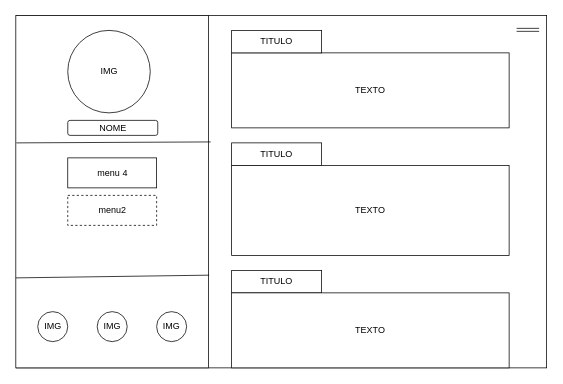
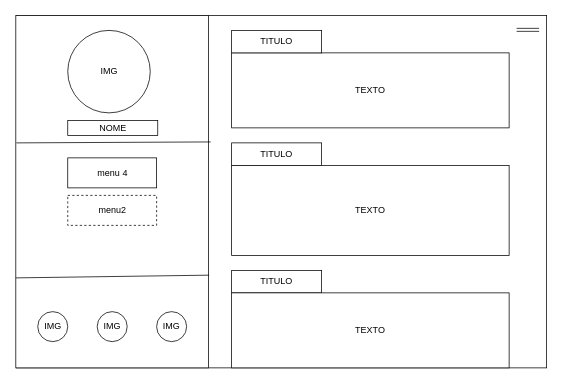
  <mxCell id="0" />
  <mxCell id="1" parent="0" />
  <mxCell id="2" value="" style="rounded=0;whiteSpace=wrap;html=1;" vertex="1" parent="1"><mxGeometry x="21" y="20" width="707" height="470" as="geometry" /></mxCell>
  <mxCell id="3" value="&lt;div&gt;&lt;br&gt;&lt;/div&gt;" style="rounded=0;whiteSpace=wrap;html=1;" vertex="1" parent="1"><mxGeometry x="20.25" y="20" width="257" height="470" as="geometry" /></mxCell>
  <mxCell id="4" value="IMG" style="ellipse;whiteSpace=wrap;html=1;aspect=fixed;" vertex="1" parent="1"><mxGeometry x="89.5" y="40" width="110" height="110" as="geometry" /></mxCell>
  <mxCell id="5" value="menu 4" style="rounded=0;whiteSpace=wrap;html=1;" vertex="1" parent="1"><mxGeometry x="89.5" y="210" width="118.5" height="40" as="geometry" /></mxCell>
  <mxCell id="6" value="menu2" style="rounded=0;whiteSpace=wrap;html=1;dashed=1;" vertex="1" parent="1"><mxGeometry x="89.5" y="260" width="118.5" height="40" as="geometry" /></mxCell>
  <mxCell id="7" value="IMG" style="ellipse;whiteSpace=wrap;html=1;aspect=fixed;" vertex="1" parent="1"><mxGeometry x="49.5" y="415" width="40" height="40" as="geometry" /></mxCell>
  <mxCell id="8" value="IMG" style="ellipse;whiteSpace=wrap;html=1;aspect=fixed;" vertex="1" parent="1"><mxGeometry x="128.75" y="415" width="40" height="40" as="geometry" /></mxCell>
  <mxCell id="9" value="IMG" style="ellipse;whiteSpace=wrap;html=1;aspect=fixed;" vertex="1" parent="1"><mxGeometry x="208" y="415" width="40" height="40" as="geometry" /></mxCell>
  <mxCell id="10" value="TEXTO" style="rounded=0;whiteSpace=wrap;html=1;" vertex="1" parent="1"><mxGeometry x="308" y="70" width="370" height="100" as="geometry" /></mxCell>
  <mxCell id="11" value="" style="endArrow=none;html=1;rounded=0;entryX=1.003;entryY=0.737;entryDx=0;entryDy=0;entryPerimeter=0;" edge="1" parent="1" target="3"><mxGeometry width="50" height="50" relative="1" as="geometry"><mxPoint x="20.25" y="370" as="sourcePoint" /><mxPoint x="70.25" y="320" as="targetPoint" /></mxGeometry></mxCell>
  <mxCell id="12" value="" style="endArrow=none;html=1;rounded=0;entryX=1.011;entryY=0.359;entryDx=0;entryDy=0;entryPerimeter=0;" edge="1" parent="1" target="3"><mxGeometry width="50" height="50" relative="1" as="geometry"><mxPoint x="21" y="190" as="sourcePoint" /><mxPoint x="71" y="140" as="targetPoint" /></mxGeometry></mxCell>
- <mxCell id="13" value="NOME" style="whiteSpace=wrap;html=1;rounded=1;" vertex="1" parent="1"><mxGeometry x="89.5" y="160" width="120" height="20" as="geometry" /></mxCell>
+ <mxCell id="13" value="NOME" style="rounded=0;whiteSpace=wrap;html=1;" vertex="1" parent="1"><mxGeometry x="89.5" y="160" width="120" height="20" as="geometry" /></mxCell>
  <mxCell id="14" value="TITULO" style="rounded=0;whiteSpace=wrap;html=1;" vertex="1" parent="1"><mxGeometry x="308" y="40" width="120" height="30" as="geometry" /></mxCell>
  <mxCell id="15" value="TITULO" style="rounded=0;whiteSpace=wrap;html=1;" vertex="1" parent="1"><mxGeometry x="308" y="190" width="120" height="30" as="geometry" /></mxCell>
  <mxCell id="16" value="TEXTO" style="rounded=0;whiteSpace=wrap;html=1;" vertex="1" parent="1"><mxGeometry x="308" y="220" width="370" height="120" as="geometry" /></mxCell>
  <mxCell id="17" value="TITULO" style="rounded=0;whiteSpace=wrap;html=1;" vertex="1" parent="1"><mxGeometry x="308" y="360" width="120" height="30" as="geometry" /></mxCell>
  <mxCell id="18" value="TEXTO" style="rounded=0;whiteSpace=wrap;html=1;" vertex="1" parent="1"><mxGeometry x="308" y="390" width="370" height="100" as="geometry" /></mxCell>
  <mxCell id="19" value="" style="shape=link;html=1;rounded=0;" edge="1" parent="1"><mxGeometry width="100" relative="1" as="geometry"><mxPoint x="688" y="39.31" as="sourcePoint" /><mxPoint x="718" y="39.31" as="targetPoint" /></mxGeometry></mxCell>
